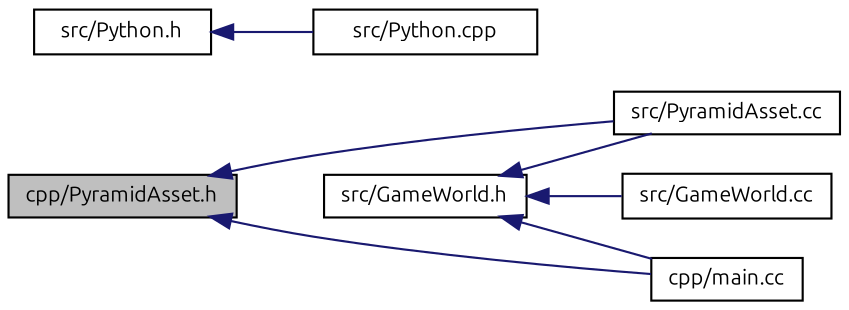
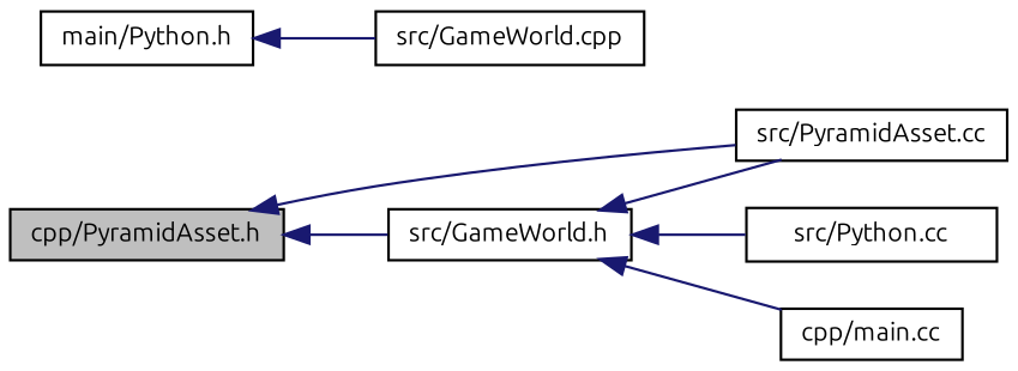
  digraph {
    fontname=Ubuntu
    rankdir=LR
    node [color=black fillcolor=white fontname=Ubuntu fontsize=10 shape=record style=filled]
    edge [color=midnightblue dir=back fontname=Ubuntu fontsize=10 labelfontname=Helvetica labelfontsize=10 style=solid]
    n1 [fillcolor=grey75 fontcolor=black height=0.2 label="cpp/PyramidAsset.h" width=0.4]
    n2 [height=0.2 label="src/GameWorld.h" width=0.4]
    n3 [height=0.2 label="src/PyramidAsset.cc" width=0.4]
-   n4 [height=0.2 label="src/GameWorld.cc" width=0.4]
+   n4 [height=0.2 label="src/Python.cc" width=0.4]
    n5 [height=0.2 label="cpp/main.cc" width=0.4]
-   n6 [height=0.2 label="src/Python.h" width=0.4]
-   n7 [height=0.2 label="src/Python.cpp" width=0.4]
-   n1 -> n5
+   n6 [height=0.2 label="main/Python.h" width=0.4]
+   n7 [height=0.2 label="src/GameWorld.cpp" width=0.4]
+   n1 -> n2
    n1 -> n3
    n2 -> n3
    n2 -> n4
    n2 -> n5
    n6 -> n7
  }
